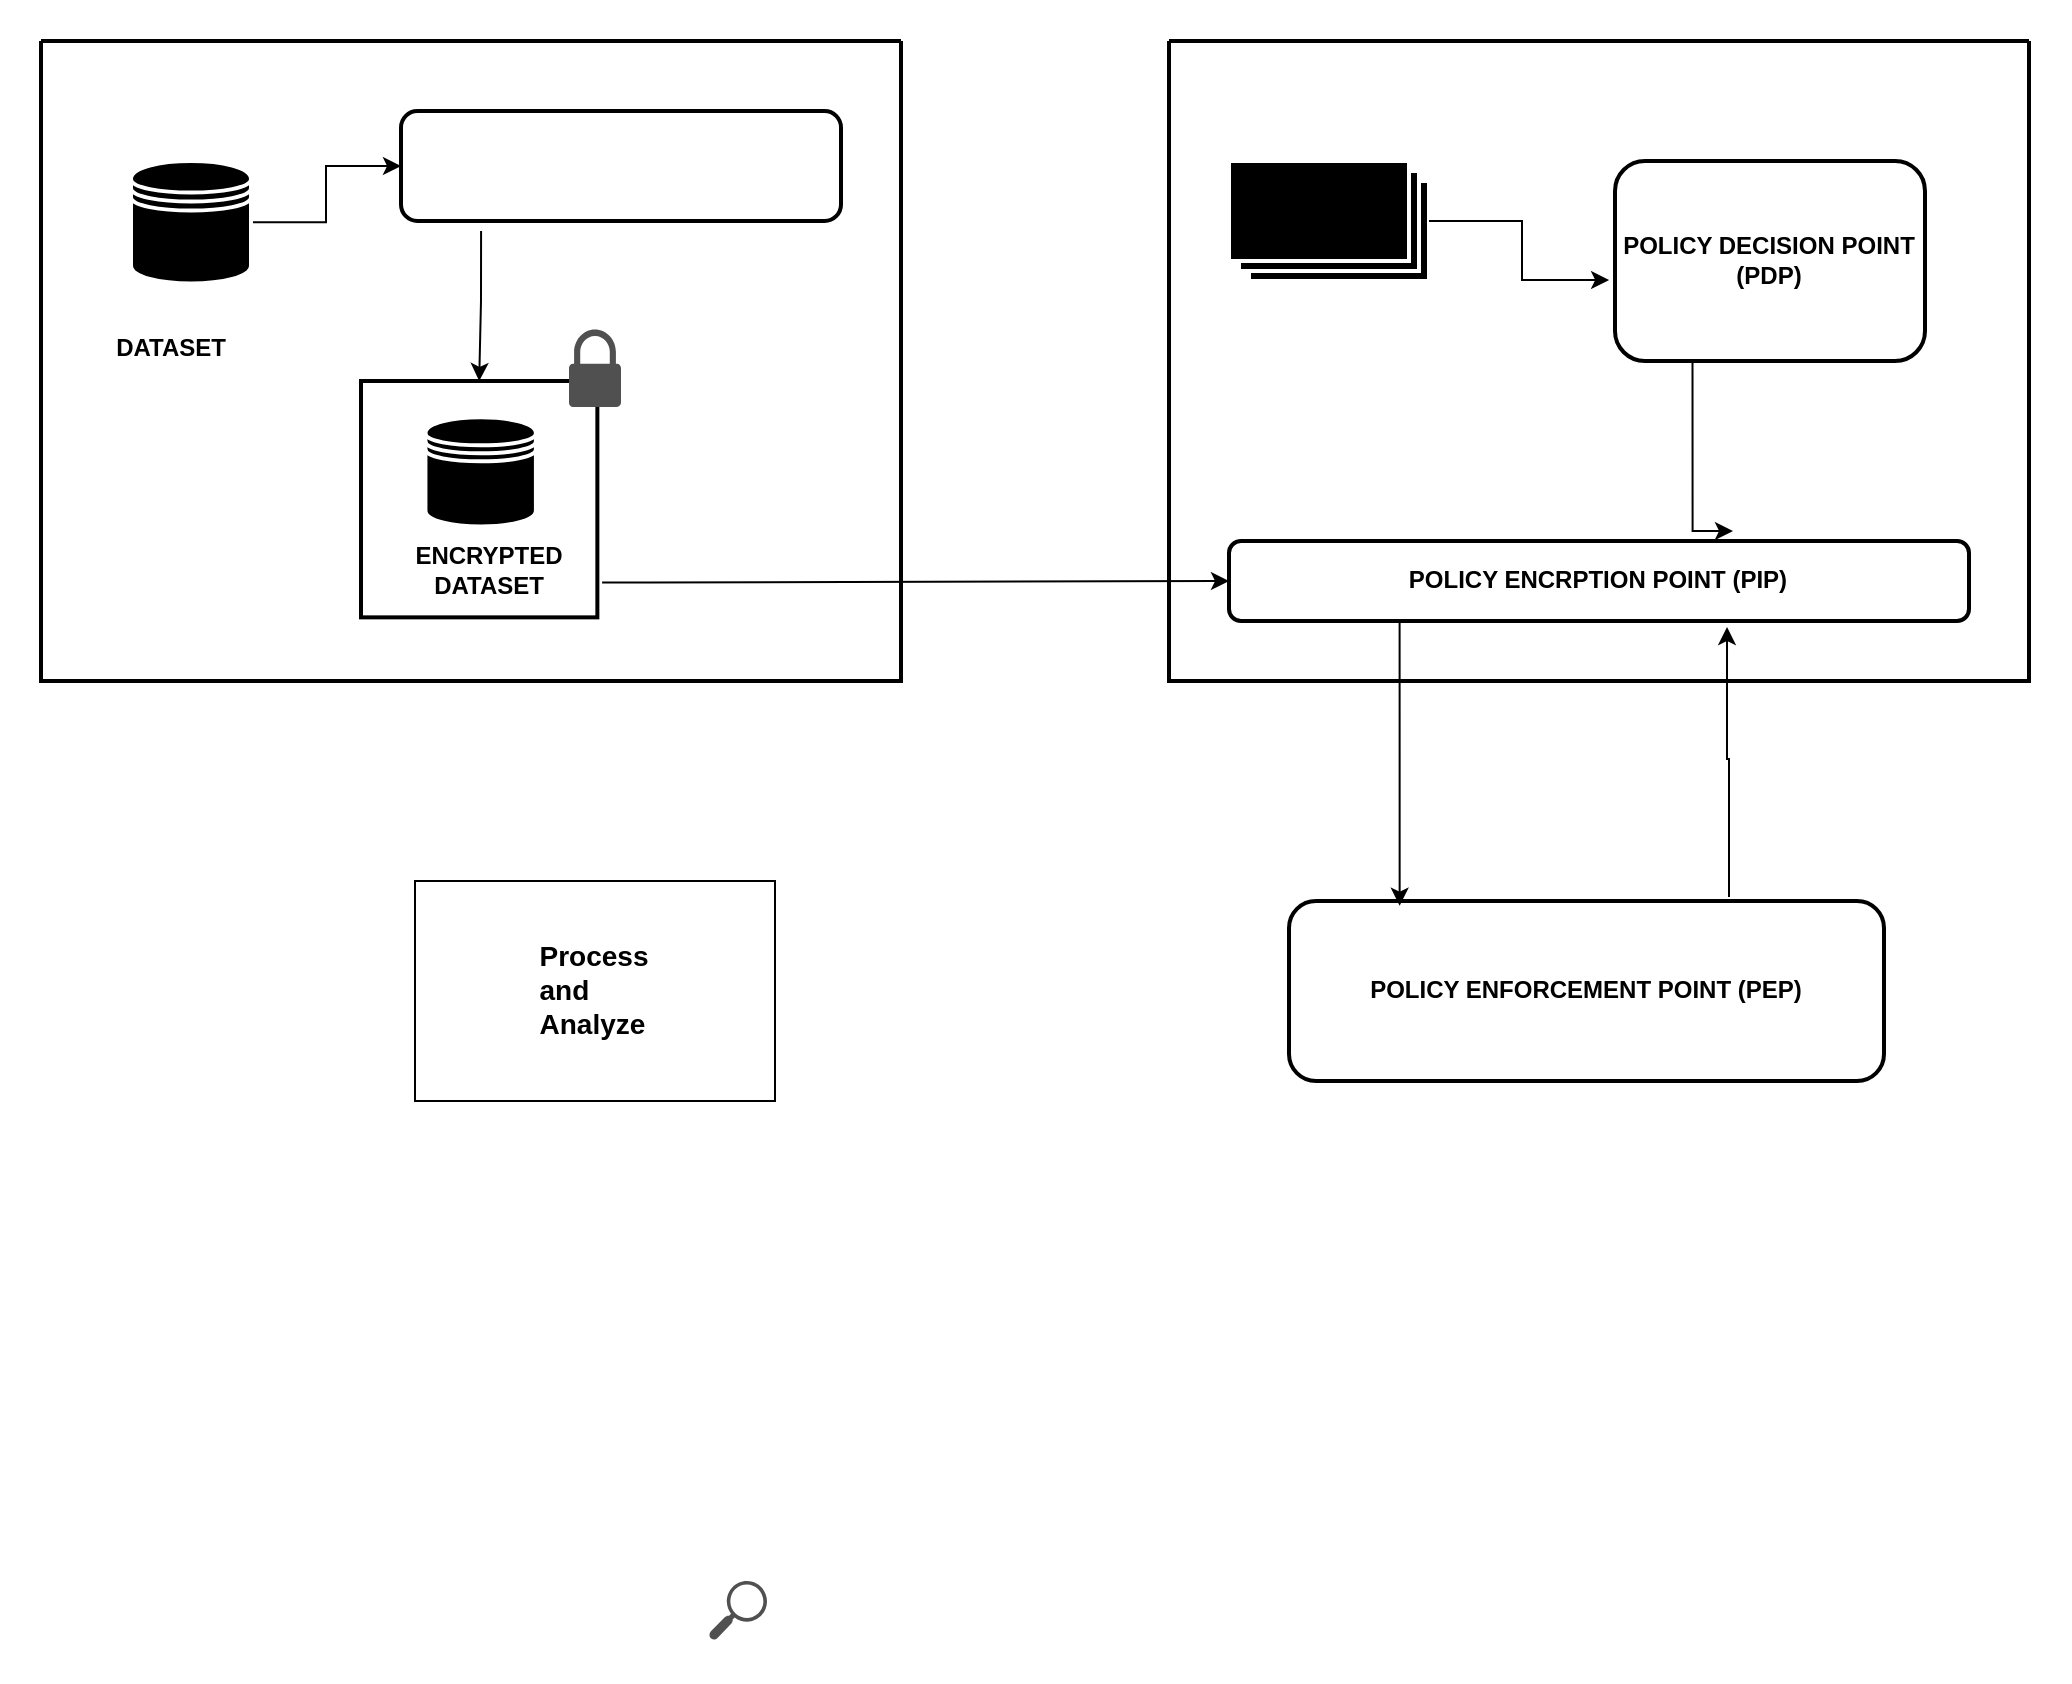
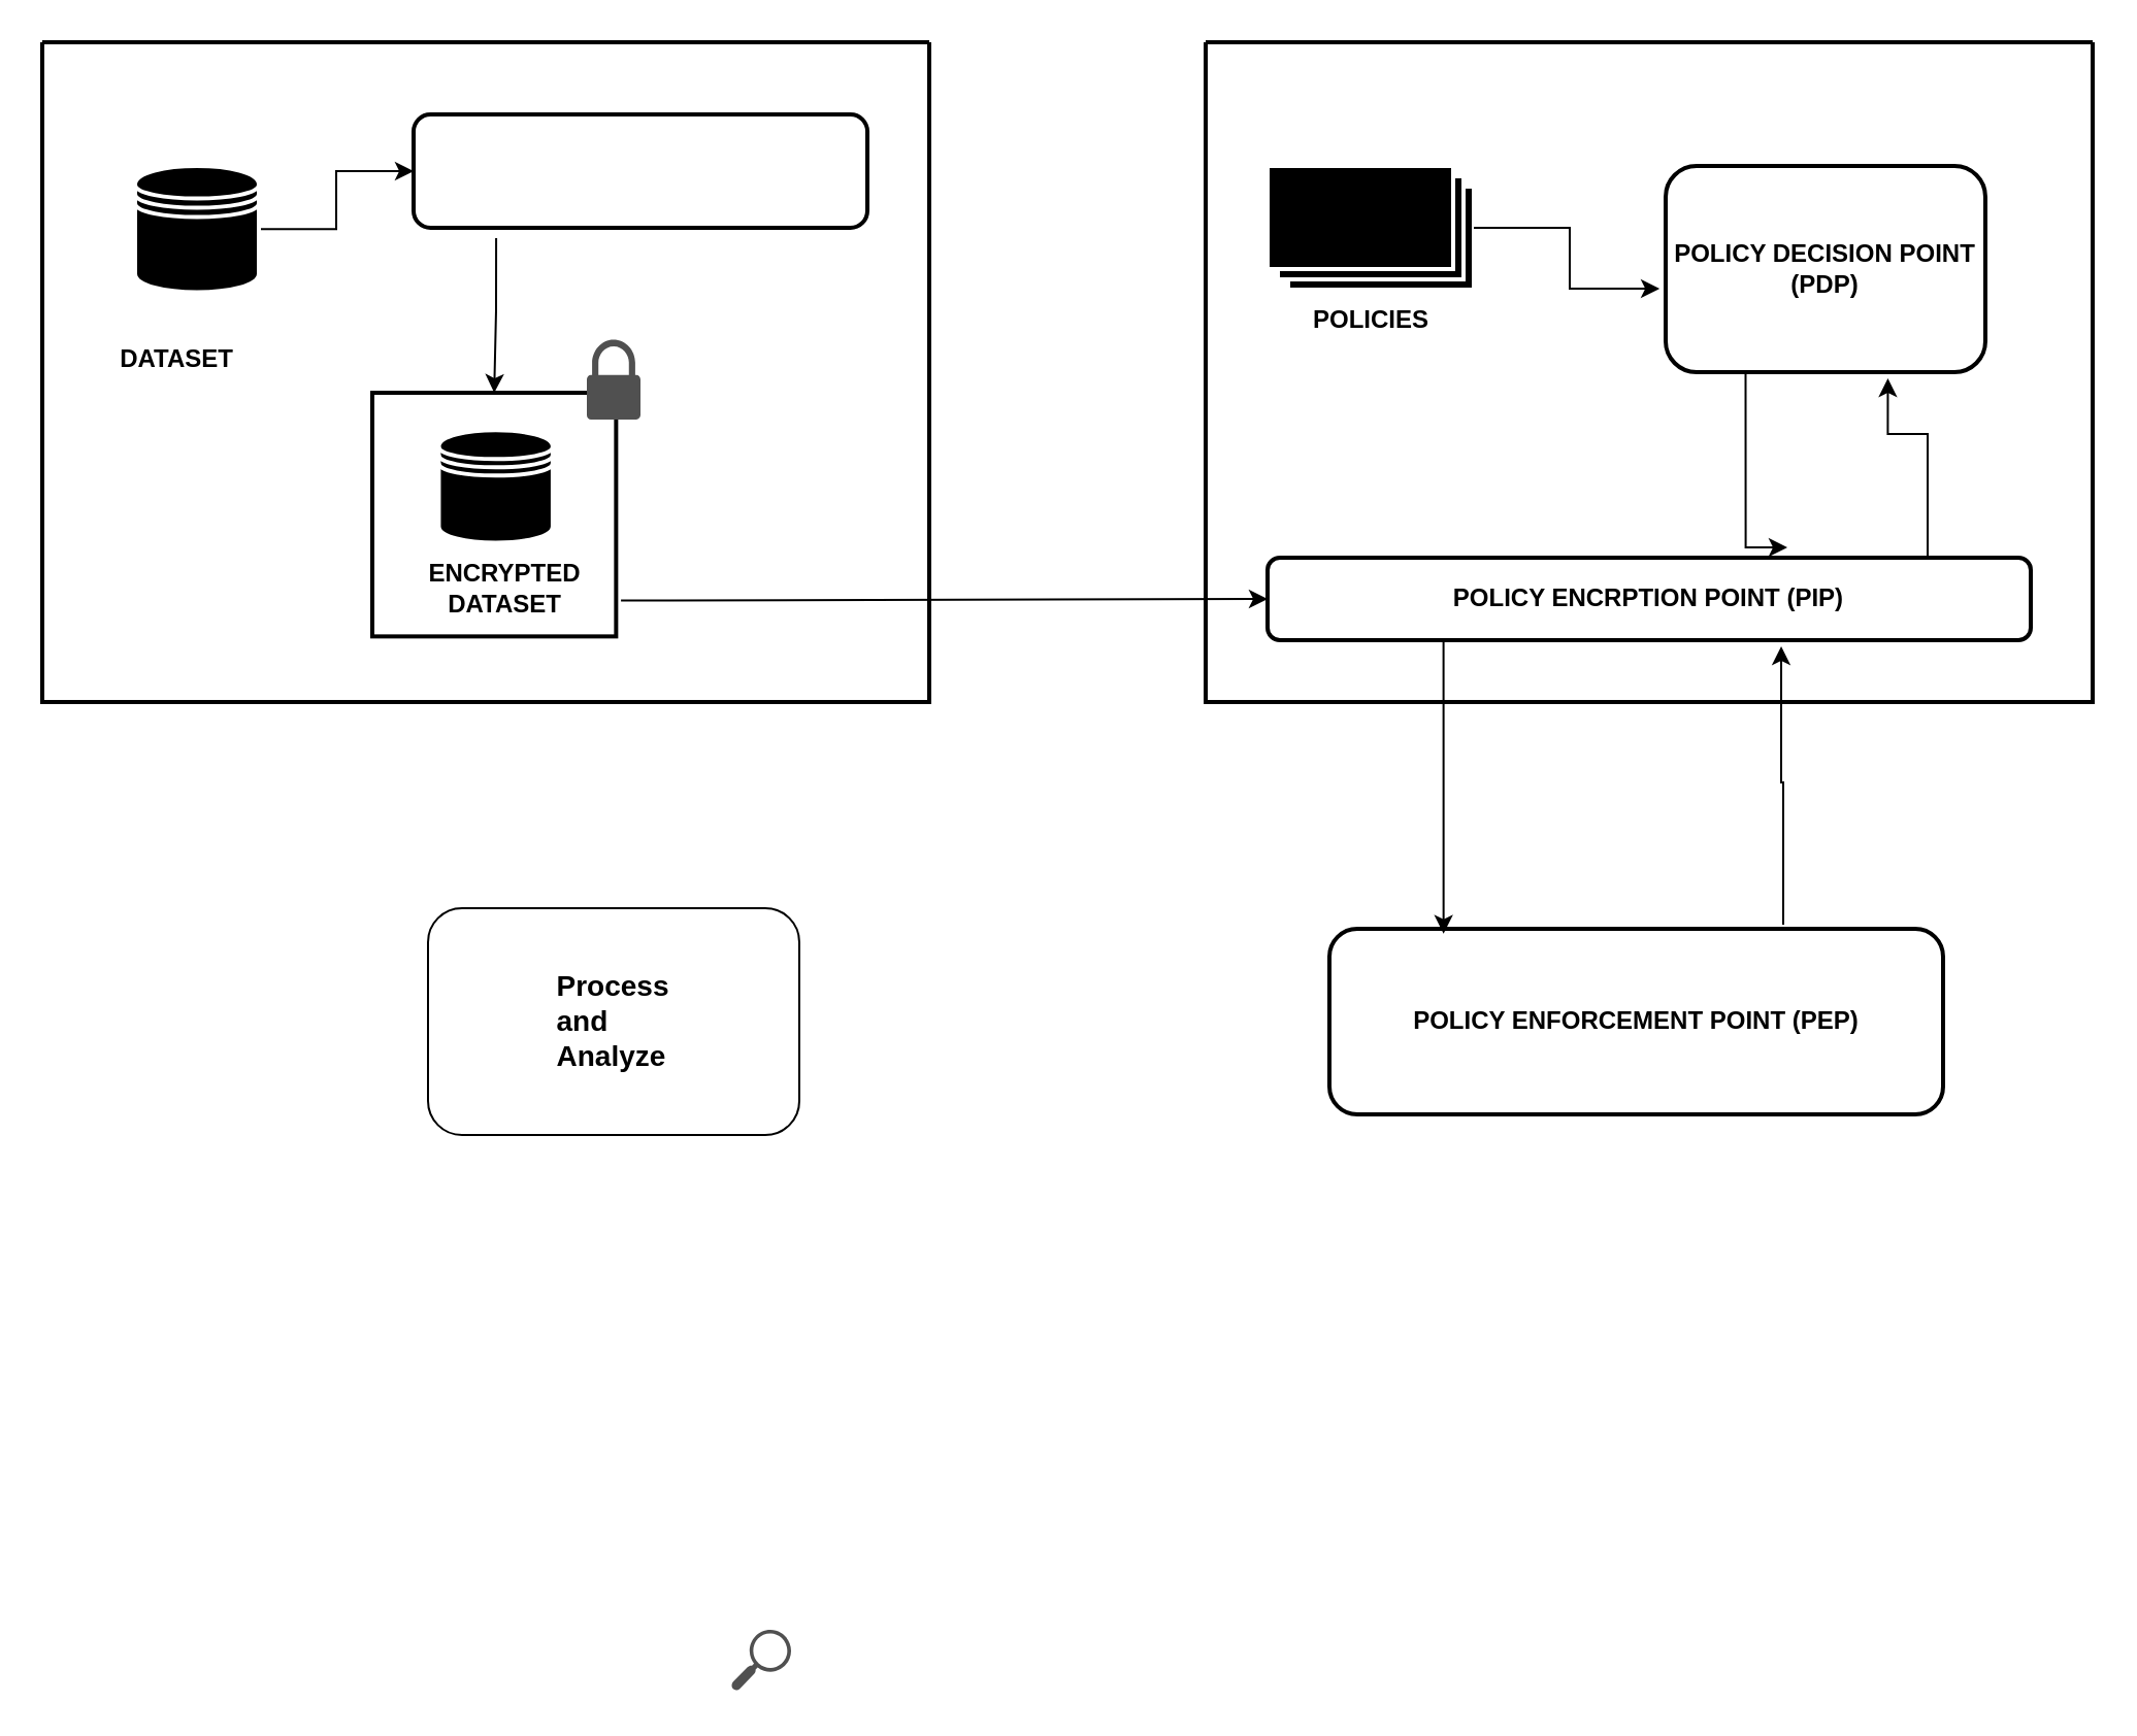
  <mxCell id="0" />
  <mxCell id="1" parent="0" />
  <mxCell id="2" value="" style="swimlane;startSize=0;fillColor=#000000;strokeColor=default;strokeWidth=2;fontColor=#000000;" parent="1" vertex="1"><mxGeometry x="20" y="20" width="430" height="320" as="geometry" /></mxCell>
  <mxCell id="3" style="edgeStyle=orthogonalEdgeStyle;rounded=0;orthogonalLoop=1;jettySize=auto;html=1;strokeColor=default;fontColor=#000000;exitX=0.182;exitY=1.091;exitDx=0;exitDy=0;exitPerimeter=0;" parent="2" source="5" target="9" edge="1"><mxGeometry relative="1" as="geometry" /></mxCell>
  <mxCell id="4" style="edgeStyle=orthogonalEdgeStyle;rounded=0;orthogonalLoop=1;jettySize=auto;html=1;entryX=0;entryY=0.5;entryDx=0;entryDy=0;strokeColor=default;fontColor=#000000;" parent="2" source="6" target="5" edge="1"><mxGeometry relative="1" as="geometry" /></mxCell>
  <mxCell id="5" value="" style="rounded=1;whiteSpace=wrap;html=1;fillColor=none;strokeColor=default;strokeWidth=2;fontColor=#000000;" parent="2" vertex="1"><mxGeometry x="180" y="35" width="220" height="55" as="geometry" /></mxCell>
  <mxCell id="6" value="" style="shape=datastore;whiteSpace=wrap;html=1;fillColor=#000000;strokeColor=#FFFFFF;strokeWidth=2;fontColor=#000000;" parent="2" vertex="1"><mxGeometry x="45" y="60" width="60" height="61.224" as="geometry" /></mxCell>
  <mxCell id="7" value="&lt;div&gt;&lt;b&gt;DATASET&lt;/b&gt;&lt;/div&gt;" style="text;html=1;align=center;verticalAlign=middle;resizable=0;points=[];autosize=1;strokeColor=none;fillColor=none;fontColor=#000000;" parent="2" vertex="1"><mxGeometry x="25" y="139.388" width="80" height="30" as="geometry" /></mxCell>
  <mxCell id="8" value="" style="group" parent="2" vertex="1" connectable="0"><mxGeometry x="160" y="140" width="145" height="150" as="geometry" /></mxCell>
  <mxCell id="9" value="" style="whiteSpace=wrap;html=1;aspect=fixed;fillColor=none;strokeColor=default;strokeWidth=2;fontColor=#000000;" parent="8" vertex="1"><mxGeometry y="30" width="118.182" height="118.182" as="geometry" /></mxCell>
  <mxCell id="10" value="" style="group;fontColor=#000000;" parent="8" vertex="1" connectable="0"><mxGeometry x="18.413" y="48.182" width="126.587" height="131.818" as="geometry" /></mxCell>
  <mxCell id="11" value="" style="shape=datastore;whiteSpace=wrap;html=1;fillColor=#000000;strokeColor=#FFFFFF;strokeWidth=2;fontColor=#000000;" parent="10" vertex="1"><mxGeometry x="13.81" width="55.238" height="54.545" as="geometry" /></mxCell>
  <mxCell id="12" value="&lt;b&gt;ENCRYPTED&lt;/b&gt;&lt;div&gt;&lt;b&gt;DATASET&lt;/b&gt;&lt;/div&gt;" style="text;html=1;align=center;verticalAlign=middle;resizable=0;points=[];autosize=1;strokeColor=none;fillColor=none;fontColor=#000000;" parent="10" vertex="1"><mxGeometry x="-4.603" y="57.273" width="100" height="40" as="geometry" /></mxCell>
  <mxCell id="13" style="edgeStyle=orthogonalEdgeStyle;rounded=0;orthogonalLoop=1;jettySize=auto;html=1;exitX=1.02;exitY=0.852;exitDx=0;exitDy=0;entryX=0;entryY=0.5;entryDx=0;entryDy=0;strokeColor=default;fontColor=#000000;exitPerimeter=0;" parent="2" target="20" edge="1"><mxGeometry relative="1" as="geometry"><Array as="points"><mxPoint x="304" y="271" /><mxPoint x="474" y="270" /></Array><mxPoint x="280.545" y="270.751" as="sourcePoint" /><mxPoint x="594.0" y="60.06" as="targetPoint" /></mxGeometry></mxCell>
  <mxCell id="14" style="edgeStyle=orthogonalEdgeStyle;rounded=0;orthogonalLoop=1;jettySize=auto;html=1;entryX=0.5;entryY=1;entryDx=0;entryDy=0;strokeColor=#FFFFFF;fontColor=#000000;" parent="1" edge="1"><mxGeometry relative="1" as="geometry"><mxPoint x="773" y="320" as="targetPoint" /><mxPoint x="773" y="380" as="sourcePoint" /></mxGeometry></mxCell>
  <mxCell id="15" value="" style="swimlane;startSize=0;fillColor=none;strokeColor=default;strokeWidth=2;fontColor=#000000;" parent="1" vertex="1"><mxGeometry x="584" y="20" width="430" height="320" as="geometry" /></mxCell>
  <mxCell id="16" value="&lt;b&gt;&lt;font&gt;POLICY DECISION POINT (PDP)&lt;/font&gt;&lt;br&gt;&lt;/b&gt;" style="rounded=1;whiteSpace=wrap;html=1;fillColor=none;strokeColor=default;strokeWidth=2;fontColor=#000000;" parent="15" vertex="1"><mxGeometry x="223" y="60" width="155" height="100" as="geometry" /></mxCell>
+ <mxCell id="17" style="edgeStyle=orthogonalEdgeStyle;rounded=0;orthogonalLoop=1;jettySize=auto;html=1;strokeColor=default;fontColor=#000000;entryX=0.695;entryY=1.03;entryDx=0;entryDy=0;entryPerimeter=0;" parent="15" source="20" target="16" edge="1"><mxGeometry relative="1" as="geometry"><Array as="points"><mxPoint x="350" y="190" /></Array><mxPoint x="350" y="150" as="targetPoint" /></mxGeometry></mxCell>
  <mxCell id="18" value="" style="verticalLabelPosition=bottom;verticalAlign=top;html=1;shape=mxgraph.basic.layered_rect;dx=10;outlineConnect=0;whiteSpace=wrap;fillColor=#000000;strokeWidth=2;strokeColor=#FFFFFF;fontColor=#000000;" parent="15" vertex="1"><mxGeometry x="30" y="60" width="100" height="60" as="geometry" /></mxCell>
+ <mxCell id="19" value="&lt;b&gt;&lt;font&gt;POLICIES&lt;/font&gt;&lt;/b&gt;" style="text;html=1;align=center;verticalAlign=middle;resizable=0;points=[];autosize=1;strokeColor=none;fillColor=none;fontColor=#000000;" parent="15" vertex="1"><mxGeometry x="40" y="120" width="80" height="30" as="geometry" /></mxCell>
  <mxCell id="20" value="&lt;b&gt;&lt;font&gt;POLICY ENCRPTION POINT (PIP)&lt;/font&gt;&lt;br&gt;&lt;/b&gt;" style="rounded=1;whiteSpace=wrap;html=1;fillColor=none;strokeColor=default;strokeWidth=2;fontColor=#000000;" parent="15" vertex="1"><mxGeometry x="30" y="250" width="370" height="40" as="geometry" /></mxCell>
  <mxCell id="21" style="edgeStyle=orthogonalEdgeStyle;rounded=0;orthogonalLoop=1;jettySize=auto;html=1;exitX=0.25;exitY=1;exitDx=0;exitDy=0;strokeColor=default;fontColor=#000000;" parent="15" source="16" edge="1"><mxGeometry relative="1" as="geometry"><mxPoint x="282" y="245" as="targetPoint" /><Array as="points"><mxPoint x="282" y="245" /></Array></mxGeometry></mxCell>
  <mxCell id="22" style="edgeStyle=orthogonalEdgeStyle;rounded=0;orthogonalLoop=1;jettySize=auto;html=1;entryX=-0.019;entryY=0.595;entryDx=0;entryDy=0;entryPerimeter=0;" parent="15" source="18" target="16" edge="1"><mxGeometry relative="1" as="geometry" /></mxCell>
  <mxCell id="23" style="edgeStyle=orthogonalEdgeStyle;rounded=0;orthogonalLoop=1;jettySize=auto;html=1;entryX=0.186;entryY=0.026;entryDx=0;entryDy=0;entryPerimeter=0;" edge="1" parent="15" target="25"><mxGeometry relative="1" as="geometry"><mxPoint x="136.231" y="290" as="sourcePoint" /><mxPoint x="130.04" y="470" as="targetPoint" /><Array as="points"><mxPoint x="116" y="290" /></Array></mxGeometry></mxCell>
  <mxCell id="24" style="edgeStyle=orthogonalEdgeStyle;rounded=0;orthogonalLoop=1;jettySize=auto;html=1;entryX=0.673;entryY=1.075;entryDx=0;entryDy=0;entryPerimeter=0;" edge="1" parent="15" target="20"><mxGeometry relative="1" as="geometry"><mxPoint x="280" y="428" as="sourcePoint" /><mxPoint x="280.0" y="298.0" as="targetPoint" /><Array as="points"><mxPoint x="279" y="359" /></Array></mxGeometry></mxCell>
  <mxCell id="25" value="&lt;b&gt;&lt;font&gt;POLICY ENFORCEMENT POINT (PEP)&lt;/font&gt;&lt;br&gt;&lt;/b&gt;" style="rounded=1;whiteSpace=wrap;html=1;fillColor=none;strokeColor=default;strokeWidth=2;fontColor=#000000;rotation=0;" parent="1" vertex="1"><mxGeometry x="644" y="450" width="297.5" height="90" as="geometry" /></mxCell>
- <mxCell id="26" value="&lt;div align=&quot;left&quot;&gt;&lt;blockquote&gt;&lt;blockquote&gt;&lt;div&gt;&lt;b&gt;&lt;font style=&quot;font-size: 14px;&quot;&gt;Process and Analyze&lt;/font&gt;&lt;/b&gt;&lt;br&gt;&lt;/div&gt;&lt;/blockquote&gt;&lt;/blockquote&gt;&lt;/div&gt;" style="whiteSpace=wrap;html=1;align=center;labelPosition=center;verticalLabelPosition=middle;verticalAlign=middle;rounded=0;" parent="1" vertex="1"><mxGeometry x="207" y="440" width="180" height="110" as="geometry" /></mxCell>
+ <mxCell id="26" value="&lt;div align=&quot;left&quot;&gt;&lt;blockquote&gt;&lt;blockquote&gt;&lt;div&gt;&lt;b&gt;&lt;font style=&quot;font-size: 14px;&quot;&gt;Process and Analyze&lt;/font&gt;&lt;/b&gt;&lt;br&gt;&lt;/div&gt;&lt;/blockquote&gt;&lt;/blockquote&gt;&lt;/div&gt;" style="rounded=1;whiteSpace=wrap;html=1;align=center;labelPosition=center;verticalLabelPosition=middle;verticalAlign=middle;" parent="1" vertex="1"><mxGeometry x="207" y="440" width="180" height="110" as="geometry" /></mxCell>
  <mxCell id="27" value="" style="sketch=0;pointerEvents=1;shadow=0;dashed=0;html=1;strokeColor=none;fillColor=#505050;labelPosition=center;verticalLabelPosition=bottom;verticalAlign=top;outlineConnect=0;align=center;shape=mxgraph.office.security.lock_protected;" parent="1" vertex="1"><mxGeometry x="284" y="164.22" width="26" height="38.78" as="geometry" /></mxCell>
  <mxCell id="28" value="" style="sketch=0;pointerEvents=1;shadow=0;dashed=0;html=1;strokeColor=none;fillColor=#505050;labelPosition=center;verticalLabelPosition=bottom;verticalAlign=top;outlineConnect=0;align=center;shape=mxgraph.office.concepts.search;" parent="1" vertex="1"><mxGeometry x="354" y="790" width="29" height="29.5" as="geometry" /></mxCell>
